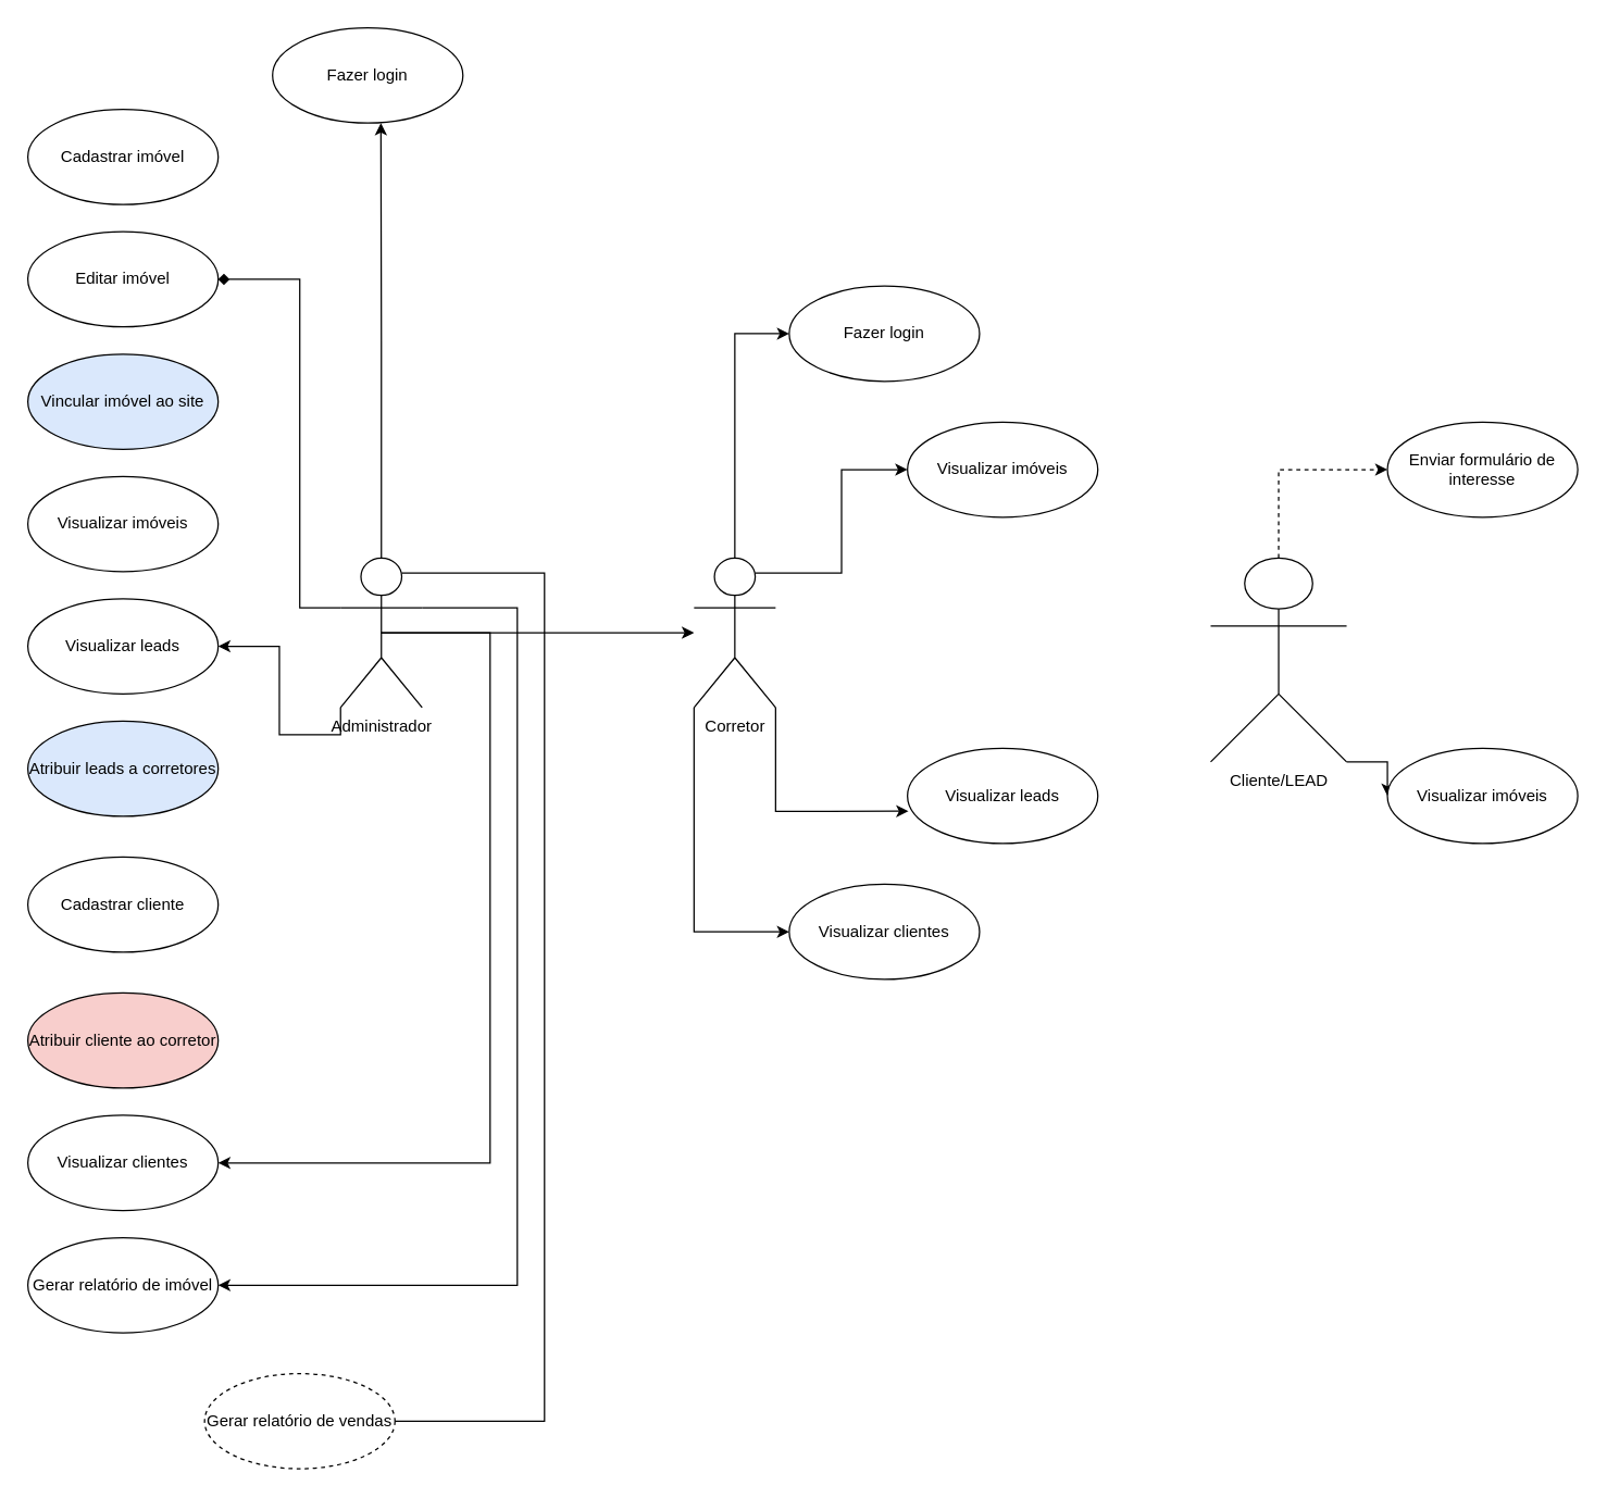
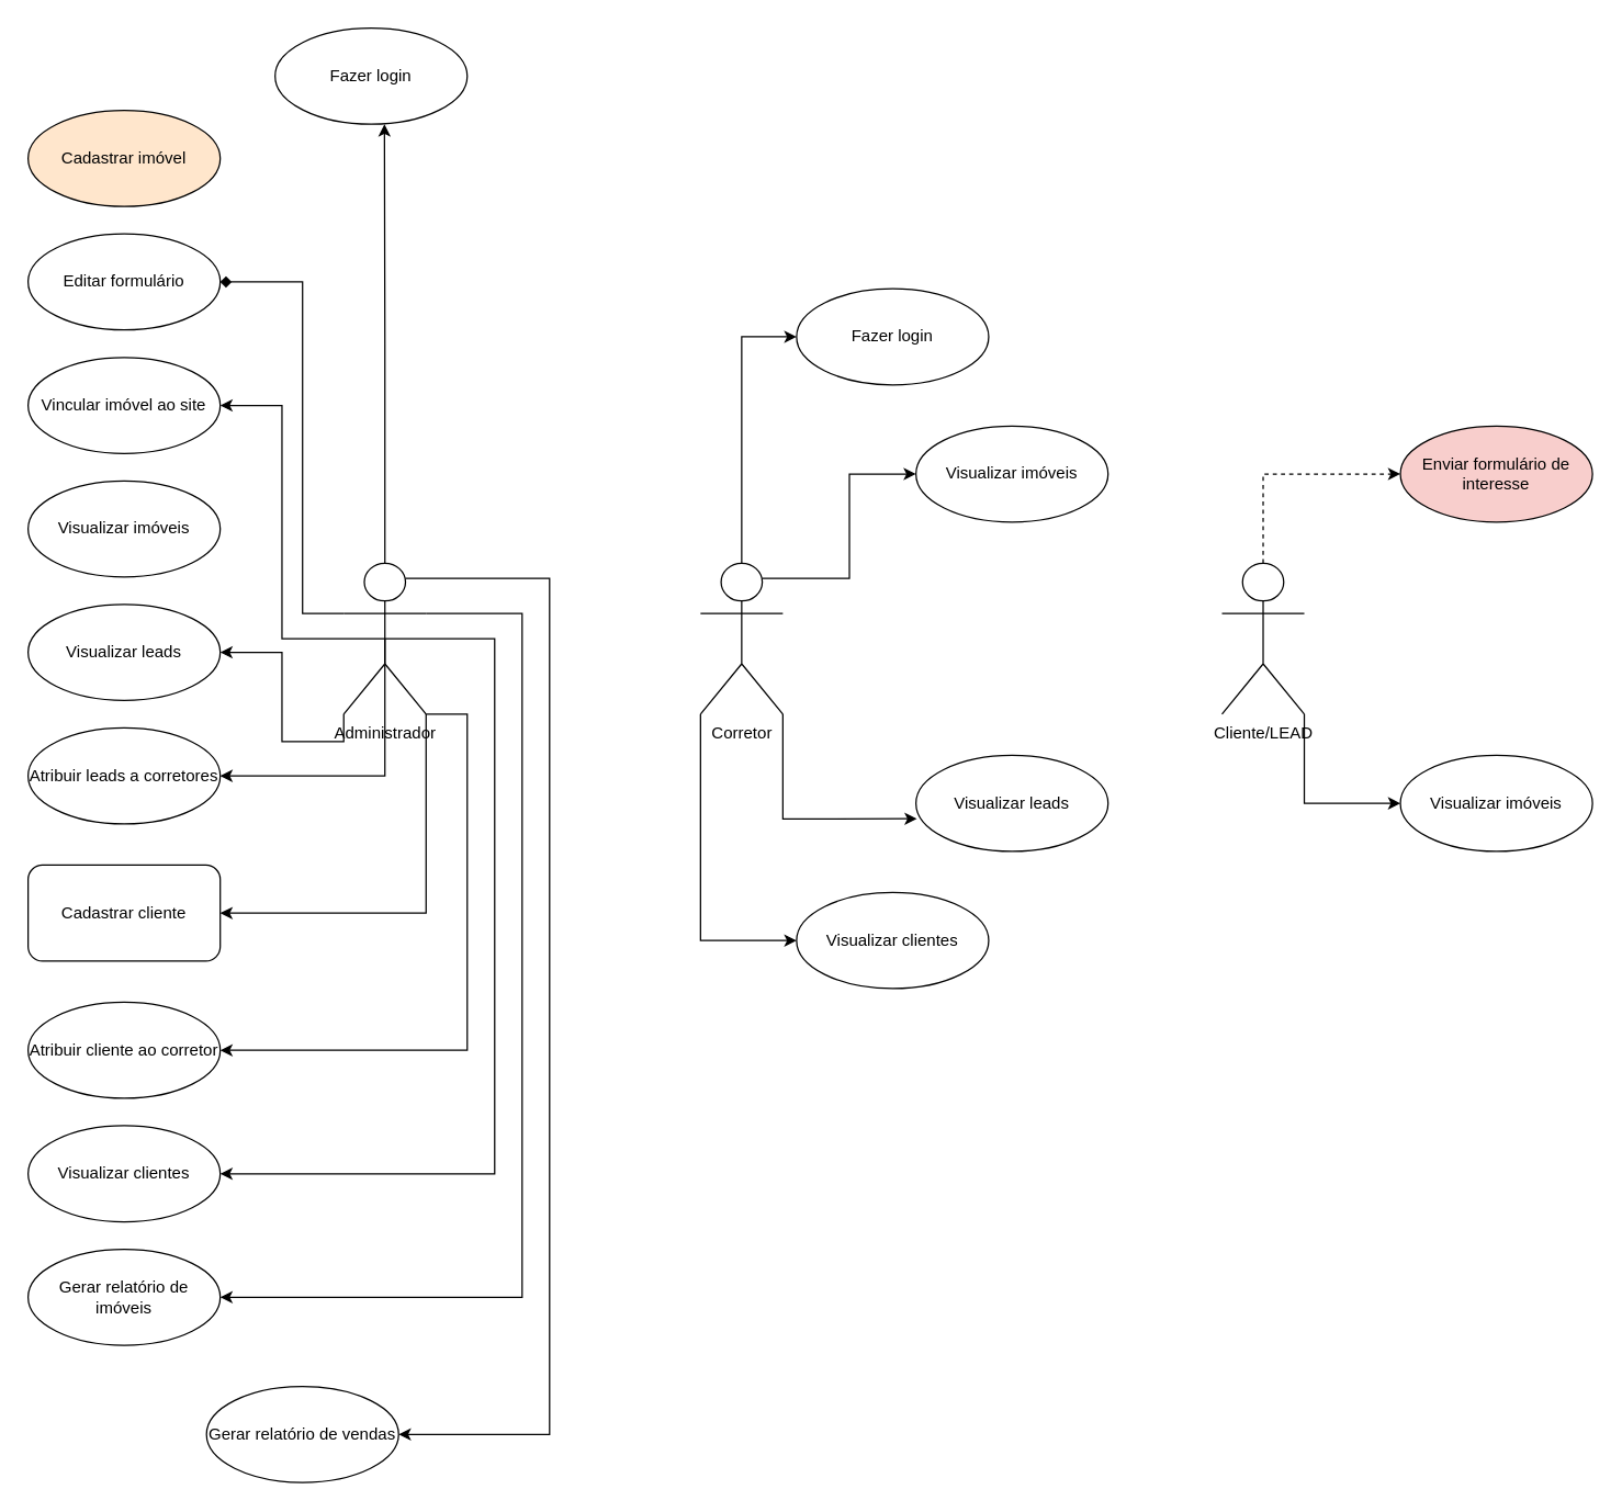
  <mxCell id="0" />
  <mxCell id="1" parent="0" />
  <mxCell id="2" style="edgeStyle=orthogonalEdgeStyle;rounded=0;orthogonalLoop=1;jettySize=auto;html=1;exitX=0.5;exitY=0;exitDx=0;exitDy=0;exitPerimeter=0;" edge="1" parent="1" source="12"><mxGeometry relative="1" as="geometry"><mxPoint x="279.667" y="90" as="targetPoint" /></mxGeometry></mxCell>
  <mxCell id="3" style="edgeStyle=orthogonalEdgeStyle;rounded=0;orthogonalLoop=1;jettySize=auto;html=1;exitX=0;exitY=0.333;exitDx=0;exitDy=0;exitPerimeter=0;entryX=1;entryY=0.5;entryDx=0;entryDy=0;endArrow=diamond;" edge="1" parent="1" source="12" target="15"><mxGeometry relative="1" as="geometry"><Array as="points"><mxPoint x="220" y="447" /><mxPoint x="220" y="205" /></Array></mxGeometry></mxCell>
- <mxCell id="4" style="edgeStyle=orthogonalEdgeStyle;rounded=0;orthogonalLoop=1;jettySize=auto;html=1;exitX=0.5;exitY=0.5;exitDx=0;exitDy=0;exitPerimeter=0;" edge="1" parent="1" source="12" target="28"><mxGeometry relative="1" as="geometry" /></mxCell>
+ <mxCell id="4" style="edgeStyle=orthogonalEdgeStyle;rounded=0;orthogonalLoop=1;jettySize=auto;html=1;exitX=0.5;exitY=0.5;exitDx=0;exitDy=0;exitPerimeter=0;entryX=1;entryY=0.5;entryDx=0;entryDy=0;" edge="1" parent="1" source="12" target="16"><mxGeometry relative="1" as="geometry" /></mxCell>
  <mxCell id="5" style="edgeStyle=orthogonalEdgeStyle;rounded=0;orthogonalLoop=1;jettySize=auto;html=1;exitX=0;exitY=1;exitDx=0;exitDy=0;exitPerimeter=0;entryX=1;entryY=0.5;entryDx=0;entryDy=0;" edge="1" parent="1" source="12" target="18"><mxGeometry relative="1" as="geometry" /></mxCell>
+ <mxCell id="6" style="edgeStyle=orthogonalEdgeStyle;rounded=0;orthogonalLoop=1;jettySize=auto;html=1;exitX=0.5;exitY=0.5;exitDx=0;exitDy=0;exitPerimeter=0;entryX=1;entryY=0.5;entryDx=0;entryDy=0;" edge="1" parent="1" source="12" target="19"><mxGeometry relative="1" as="geometry"><Array as="points"><mxPoint x="280" y="565" /></Array></mxGeometry></mxCell>
+ <mxCell id="7" style="edgeStyle=orthogonalEdgeStyle;rounded=0;orthogonalLoop=1;jettySize=auto;html=1;exitX=1;exitY=1;exitDx=0;exitDy=0;exitPerimeter=0;entryX=1;entryY=0.5;entryDx=0;entryDy=0;" edge="1" parent="1" source="12" target="20"><mxGeometry relative="1" as="geometry" /></mxCell>
+ <mxCell id="8" style="edgeStyle=orthogonalEdgeStyle;rounded=0;orthogonalLoop=1;jettySize=auto;html=1;exitX=1;exitY=1;exitDx=0;exitDy=0;exitPerimeter=0;entryX=1;entryY=0.5;entryDx=0;entryDy=0;" edge="1" parent="1" source="12" target="21"><mxGeometry relative="1" as="geometry"><Array as="points"><mxPoint x="340" y="520" /><mxPoint x="340" y="765" /></Array></mxGeometry></mxCell>
  <mxCell id="9" style="edgeStyle=orthogonalEdgeStyle;rounded=0;orthogonalLoop=1;jettySize=auto;html=1;exitX=0.5;exitY=0.5;exitDx=0;exitDy=0;exitPerimeter=0;entryX=1;entryY=0.5;entryDx=0;entryDy=0;" edge="1" parent="1" source="12" target="22"><mxGeometry relative="1" as="geometry"><Array as="points"><mxPoint x="360" y="465" /><mxPoint x="360" y="855" /></Array></mxGeometry></mxCell>
  <mxCell id="10" style="edgeStyle=orthogonalEdgeStyle;rounded=0;orthogonalLoop=1;jettySize=auto;html=1;exitX=1;exitY=0.333;exitDx=0;exitDy=0;exitPerimeter=0;entryX=1;entryY=0.5;entryDx=0;entryDy=0;" edge="1" parent="1" source="12" target="23"><mxGeometry relative="1" as="geometry"><Array as="points"><mxPoint x="380" y="447" /><mxPoint x="380" y="945" /></Array></mxGeometry></mxCell>
- <mxCell id="11" style="edgeStyle=orthogonalEdgeStyle;rounded=0;orthogonalLoop=1;jettySize=auto;html=1;exitX=0.75;exitY=0.1;exitDx=0;exitDy=0;exitPerimeter=0;entryX=1;entryY=0.5;entryDx=0;entryDy=0;endArrow=none;" edge="1" parent="1" source="12" target="24"><mxGeometry relative="1" as="geometry"><Array as="points"><mxPoint x="400" y="421" /><mxPoint x="400" y="1045" /></Array></mxGeometry></mxCell>
+ <mxCell id="11" style="edgeStyle=orthogonalEdgeStyle;rounded=0;orthogonalLoop=1;jettySize=auto;html=1;exitX=0.75;exitY=0.1;exitDx=0;exitDy=0;exitPerimeter=0;entryX=1;entryY=0.5;entryDx=0;entryDy=0;" edge="1" parent="1" source="12" target="24"><mxGeometry relative="1" as="geometry"><Array as="points"><mxPoint x="400" y="421" /><mxPoint x="400" y="1045" /></Array></mxGeometry></mxCell>
  <mxCell id="12" value="Administrador" style="shape=umlActor;verticalLabelPosition=bottom;verticalAlign=top;html=1;" vertex="1" parent="1"><mxGeometry x="250" y="410" width="60" height="110" as="geometry" /></mxCell>
  <mxCell id="13" value="Fazer login" style="ellipse;whiteSpace=wrap;html=1;" vertex="1" parent="1"><mxGeometry x="200" y="20" width="140" height="70" as="geometry" /></mxCell>
- <mxCell id="14" value="Cadastrar imóvel" style="ellipse;whiteSpace=wrap;html=1;" vertex="1" parent="1"><mxGeometry x="20" y="80" width="140" height="70" as="geometry" /></mxCell>
- <mxCell id="15" value="Editar imóvel" style="ellipse;whiteSpace=wrap;html=1;" vertex="1" parent="1"><mxGeometry x="20" y="170" width="140" height="70" as="geometry" /></mxCell>
- <mxCell id="16" value="Vincular imóvel ao site" style="ellipse;whiteSpace=wrap;html=1;fillColor=#dae8fc;" vertex="1" parent="1"><mxGeometry x="20" y="260" width="140" height="70" as="geometry" /></mxCell>
+ <mxCell id="14" value="Cadastrar imóvel" style="ellipse;whiteSpace=wrap;html=1;fillColor=#ffe6cc;" vertex="1" parent="1"><mxGeometry x="20" y="80" width="140" height="70" as="geometry" /></mxCell>
+ <mxCell id="15" value="Editar formulário" style="ellipse;whiteSpace=wrap;html=1;" vertex="1" parent="1"><mxGeometry x="20" y="170" width="140" height="70" as="geometry" /></mxCell>
+ <mxCell id="16" value="Vincular imóvel ao site" style="ellipse;whiteSpace=wrap;html=1;" vertex="1" parent="1"><mxGeometry x="20" y="260" width="140" height="70" as="geometry" /></mxCell>
  <mxCell id="17" value="Visualizar imóveis" style="ellipse;whiteSpace=wrap;html=1;" vertex="1" parent="1"><mxGeometry x="20" y="350" width="140" height="70" as="geometry" /></mxCell>
  <mxCell id="18" value="Visualizar leads" style="ellipse;whiteSpace=wrap;html=1;" vertex="1" parent="1"><mxGeometry x="20" y="440" width="140" height="70" as="geometry" /></mxCell>
- <mxCell id="19" value="Atribuir leads a corretores" style="ellipse;whiteSpace=wrap;html=1;fillColor=#dae8fc;" vertex="1" parent="1"><mxGeometry x="20" y="530" width="140" height="70" as="geometry" /></mxCell>
- <mxCell id="20" value="Cadastrar cliente" style="ellipse;whiteSpace=wrap;html=1;" vertex="1" parent="1"><mxGeometry x="20" y="630" width="140" height="70" as="geometry" /></mxCell>
- <mxCell id="21" value="Atribuir cliente ao corretor" style="ellipse;whiteSpace=wrap;html=1;fillColor=#f8cecc;" vertex="1" parent="1"><mxGeometry x="20" y="730" width="140" height="70" as="geometry" /></mxCell>
+ <mxCell id="19" value="Atribuir leads a corretores" style="ellipse;whiteSpace=wrap;html=1;" vertex="1" parent="1"><mxGeometry x="20" y="530" width="140" height="70" as="geometry" /></mxCell>
+ <mxCell id="20" value="Cadastrar cliente" style="whiteSpace=wrap;html=1;rounded=1;" vertex="1" parent="1"><mxGeometry x="20" y="630" width="140" height="70" as="geometry" /></mxCell>
+ <mxCell id="21" value="Atribuir cliente ao corretor" style="ellipse;whiteSpace=wrap;html=1;" vertex="1" parent="1"><mxGeometry x="20" y="730" width="140" height="70" as="geometry" /></mxCell>
  <mxCell id="22" value="Visualizar clientes" style="ellipse;whiteSpace=wrap;html=1;" vertex="1" parent="1"><mxGeometry x="20" y="820" width="140" height="70" as="geometry" /></mxCell>
- <mxCell id="23" value="Gerar relatório de imóvel" style="ellipse;whiteSpace=wrap;html=1;" vertex="1" parent="1"><mxGeometry x="20" y="910" width="140" height="70" as="geometry" /></mxCell>
- <mxCell id="24" value="Gerar relatório de vendas" style="ellipse;whiteSpace=wrap;html=1;dashed=1;" vertex="1" parent="1"><mxGeometry x="150" y="1010" width="140" height="70" as="geometry" /></mxCell>
+ <mxCell id="23" value="Gerar relatório de imóveis" style="ellipse;whiteSpace=wrap;html=1;" vertex="1" parent="1"><mxGeometry x="20" y="910" width="140" height="70" as="geometry" /></mxCell>
+ <mxCell id="24" value="Gerar relatório de vendas" style="ellipse;whiteSpace=wrap;html=1;" vertex="1" parent="1"><mxGeometry x="150" y="1010" width="140" height="70" as="geometry" /></mxCell>
  <mxCell id="25" style="edgeStyle=orthogonalEdgeStyle;rounded=0;orthogonalLoop=1;jettySize=auto;html=1;exitX=0.5;exitY=0;exitDx=0;exitDy=0;exitPerimeter=0;entryX=0;entryY=0.5;entryDx=0;entryDy=0;" edge="1" parent="1" source="28" target="29"><mxGeometry relative="1" as="geometry" /></mxCell>
  <mxCell id="26" style="edgeStyle=orthogonalEdgeStyle;rounded=0;orthogonalLoop=1;jettySize=auto;html=1;exitX=0.75;exitY=0.1;exitDx=0;exitDy=0;exitPerimeter=0;entryX=0;entryY=0.5;entryDx=0;entryDy=0;" edge="1" parent="1" source="28" target="30"><mxGeometry relative="1" as="geometry" /></mxCell>
  <mxCell id="27" style="edgeStyle=orthogonalEdgeStyle;rounded=0;orthogonalLoop=1;jettySize=auto;html=1;exitX=0;exitY=1;exitDx=0;exitDy=0;exitPerimeter=0;entryX=0;entryY=0.5;entryDx=0;entryDy=0;" edge="1" parent="1" source="28" target="32"><mxGeometry relative="1" as="geometry" /></mxCell>
  <mxCell id="28" value="Corretor" style="shape=umlActor;verticalLabelPosition=bottom;verticalAlign=top;html=1;" vertex="1" parent="1"><mxGeometry x="510" y="410" width="60" height="110" as="geometry" /></mxCell>
  <mxCell id="29" value="Fazer login" style="ellipse;whiteSpace=wrap;html=1;" vertex="1" parent="1"><mxGeometry x="580" y="210" width="140" height="70" as="geometry" /></mxCell>
  <mxCell id="30" value="Visualizar imóveis" style="ellipse;whiteSpace=wrap;html=1;" vertex="1" parent="1"><mxGeometry x="667" y="310" width="140" height="70" as="geometry" /></mxCell>
  <mxCell id="31" value="Visualizar leads" style="ellipse;whiteSpace=wrap;html=1;" vertex="1" parent="1"><mxGeometry x="667" y="550" width="140" height="70" as="geometry" /></mxCell>
  <mxCell id="32" value="Visualizar clientes" style="ellipse;whiteSpace=wrap;html=1;" vertex="1" parent="1"><mxGeometry x="580" y="650" width="140" height="70" as="geometry" /></mxCell>
  <mxCell id="33" style="edgeStyle=orthogonalEdgeStyle;rounded=0;orthogonalLoop=1;jettySize=auto;html=1;exitX=0.5;exitY=0;exitDx=0;exitDy=0;exitPerimeter=0;entryX=0;entryY=0.5;entryDx=0;entryDy=0;dashed=1;" edge="1" parent="1" source="35" target="37"><mxGeometry relative="1" as="geometry" /></mxCell>
  <mxCell id="34" style="edgeStyle=orthogonalEdgeStyle;rounded=0;orthogonalLoop=1;jettySize=auto;html=1;exitX=1;exitY=1;exitDx=0;exitDy=0;exitPerimeter=0;entryX=0;entryY=0.5;entryDx=0;entryDy=0;" edge="1" parent="1" source="35" target="38"><mxGeometry relative="1" as="geometry" /></mxCell>
- <mxCell id="35" value="Cliente/LEAD" style="shape=umlActor;verticalLabelPosition=bottom;verticalAlign=top;html=1;" vertex="1" parent="1"><mxGeometry x="890" y="410" width="100" height="150" as="geometry" /></mxCell>
+ <mxCell id="35" value="Cliente/LEAD" style="shape=umlActor;verticalLabelPosition=bottom;verticalAlign=top;html=1;" vertex="1" parent="1"><mxGeometry x="890" y="410" width="60" height="110" as="geometry" /></mxCell>
  <mxCell id="36" style="edgeStyle=orthogonalEdgeStyle;rounded=0;orthogonalLoop=1;jettySize=auto;html=1;exitX=1;exitY=1;exitDx=0;exitDy=0;exitPerimeter=0;entryX=0.005;entryY=0.661;entryDx=0;entryDy=0;entryPerimeter=0;" edge="1" parent="1" source="28" target="31"><mxGeometry relative="1" as="geometry" /></mxCell>
- <mxCell id="37" value="Enviar formulário de interesse" style="ellipse;whiteSpace=wrap;html=1;" vertex="1" parent="1"><mxGeometry x="1020" y="310" width="140" height="70" as="geometry" /></mxCell>
+ <mxCell id="37" value="Enviar formulário de interesse" style="ellipse;whiteSpace=wrap;html=1;fillColor=#f8cecc;" vertex="1" parent="1"><mxGeometry x="1020" y="310" width="140" height="70" as="geometry" /></mxCell>
  <mxCell id="38" value="Visualizar imóveis" style="ellipse;whiteSpace=wrap;html=1;" vertex="1" parent="1"><mxGeometry x="1020" y="550" width="140" height="70" as="geometry" /></mxCell>
